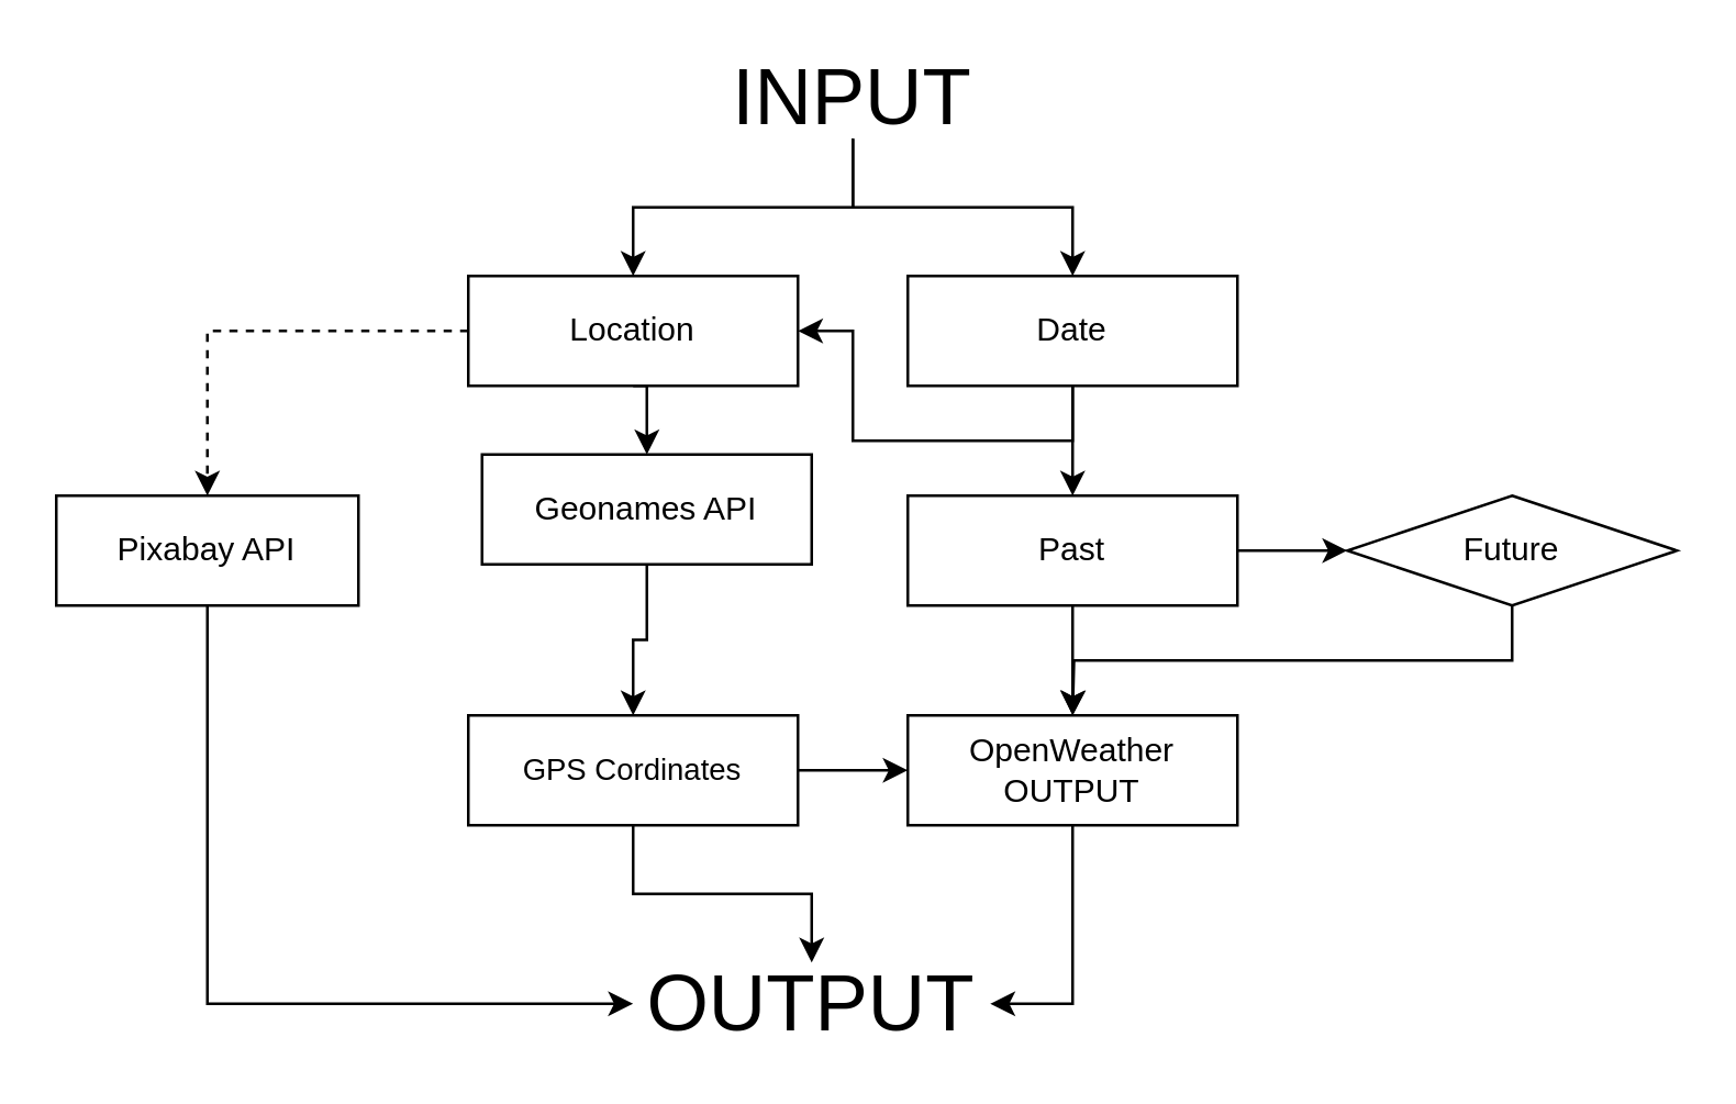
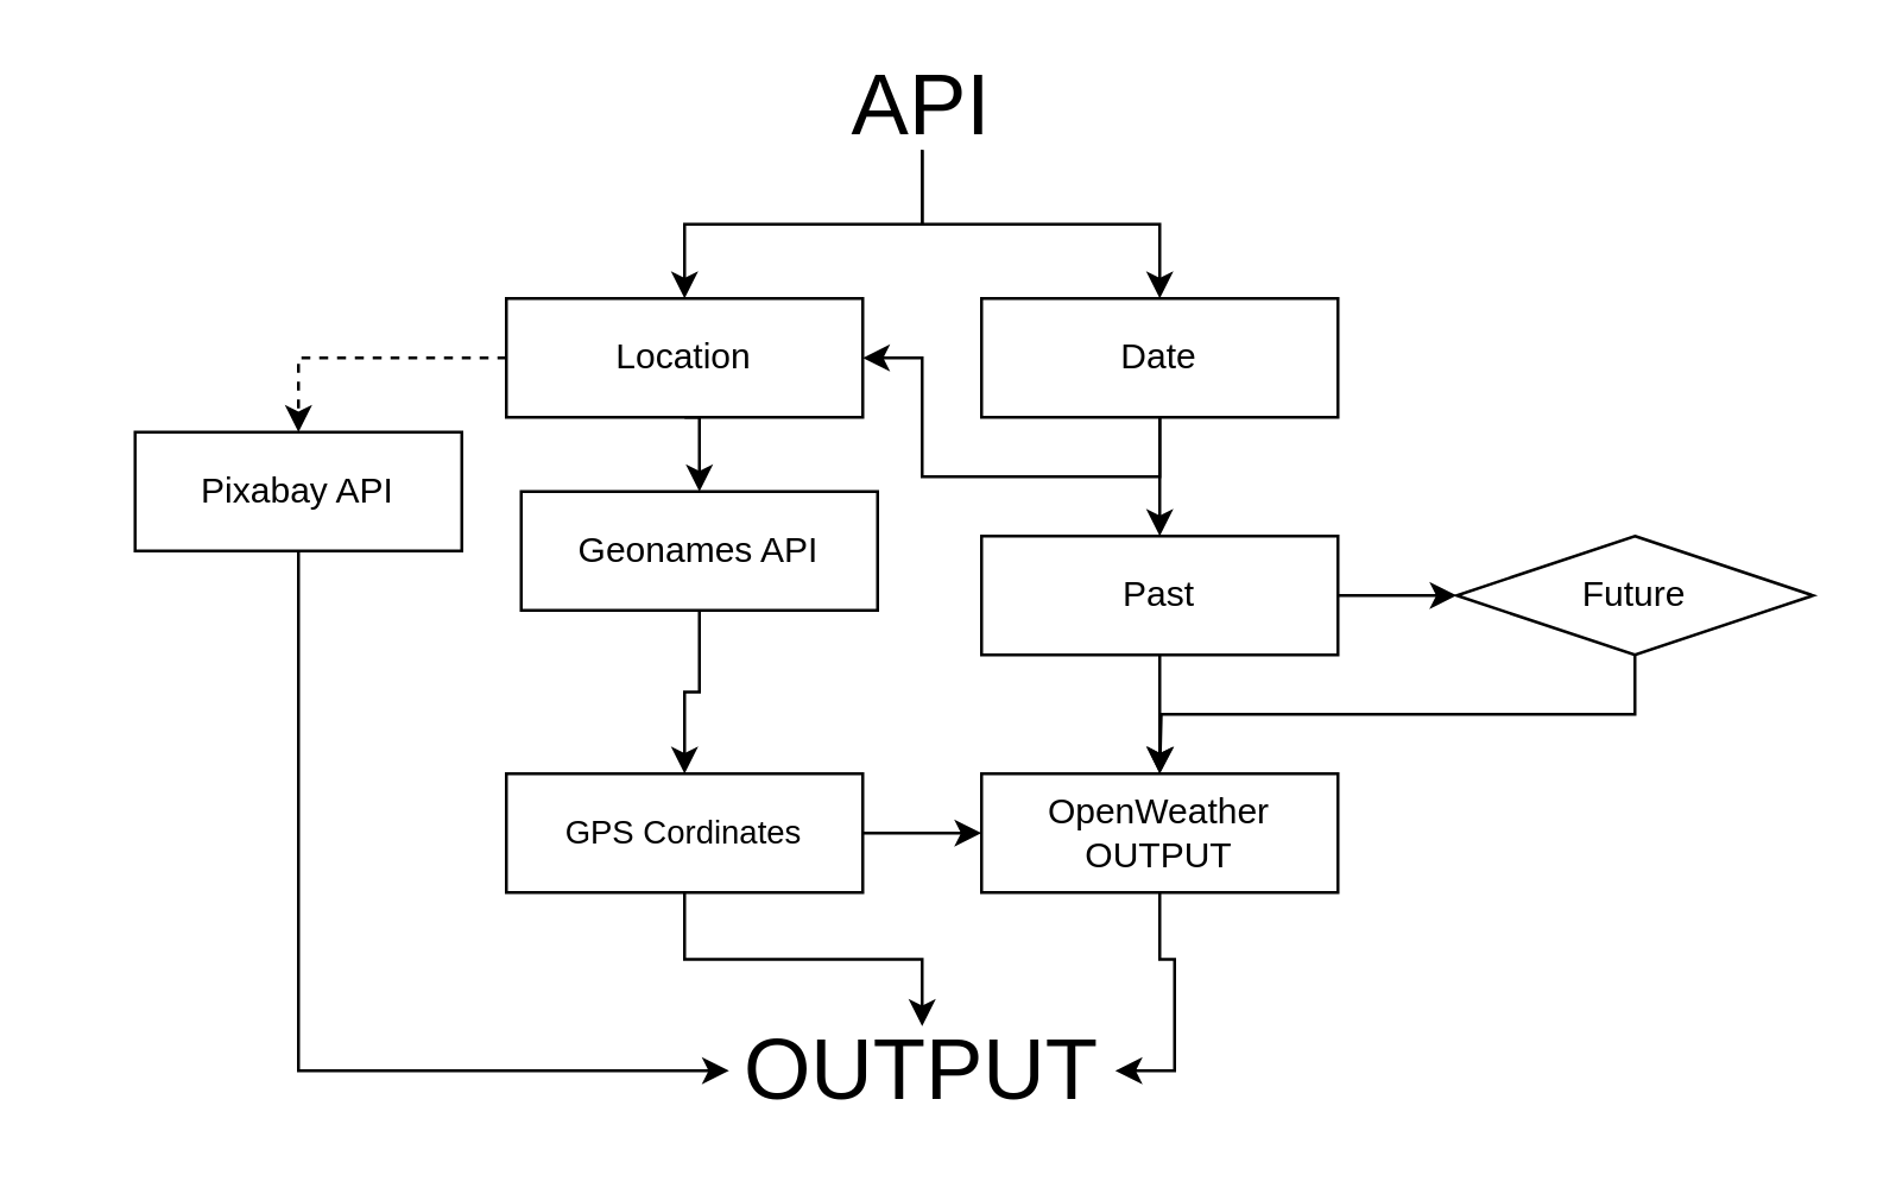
  <mxCell id="0" />
  <mxCell id="1" parent="0" />
  <mxCell id="2" style="edgeStyle=orthogonalEdgeStyle;rounded=0;orthogonalLoop=1;jettySize=auto;html=1;exitX=0.5;exitY=1;exitDx=0;exitDy=0;entryX=0.5;entryY=0;entryDx=0;entryDy=0;fontSize=16;" edge="1" parent="1" source="4" target="14"><mxGeometry relative="1" as="geometry" /></mxCell>
  <mxCell id="3" style="edgeStyle=orthogonalEdgeStyle;rounded=0;orthogonalLoop=1;jettySize=auto;html=1;exitX=0;exitY=0.5;exitDx=0;exitDy=0;entryX=0.5;entryY=0;entryDx=0;entryDy=0;fontSize=16;dashed=1;" edge="1" parent="1" source="4" target="24"><mxGeometry relative="1" as="geometry" /></mxCell>
  <mxCell id="4" value="Location" style="rounded=0;whiteSpace=wrap;html=1;" vertex="1" parent="1"><mxGeometry x="170" y="100" width="120" height="40" as="geometry" /></mxCell>
  <mxCell id="5" style="edgeStyle=orthogonalEdgeStyle;rounded=0;orthogonalLoop=1;jettySize=auto;html=1;exitX=0.5;exitY=1;exitDx=0;exitDy=0;entryX=0.5;entryY=0;entryDx=0;entryDy=0;fontSize=16;" edge="1" parent="1" source="7" target="22"><mxGeometry relative="1" as="geometry" /></mxCell>
  <mxCell id="6" value="" style="edgeStyle=orthogonalEdgeStyle;rounded=0;orthogonalLoop=1;jettySize=auto;html=1;fontSize=12;" edge="1" parent="1" source="7" target="9"><mxGeometry relative="1" as="geometry" /></mxCell>
  <mxCell id="7" value="Past" style="rounded=0;whiteSpace=wrap;html=1;" vertex="1" parent="1"><mxGeometry x="330" y="180" width="120" height="40" as="geometry" /></mxCell>
  <mxCell id="8" style="edgeStyle=orthogonalEdgeStyle;rounded=0;orthogonalLoop=1;jettySize=auto;html=1;exitX=0.5;exitY=1;exitDx=0;exitDy=0;fontSize=16;" edge="1" parent="1" source="9"><mxGeometry relative="1" as="geometry"><mxPoint x="390" y="260" as="targetPoint" /></mxGeometry></mxCell>
  <mxCell id="9" value="Future" style="rhombus;whiteSpace=wrap;html=1;" vertex="1" parent="1"><mxGeometry x="490" y="180" width="120" height="40" as="geometry" /></mxCell>
  <mxCell id="10" style="edgeStyle=orthogonalEdgeStyle;rounded=0;orthogonalLoop=1;jettySize=auto;html=1;exitX=1;exitY=0.5;exitDx=0;exitDy=0;entryX=0;entryY=0.5;entryDx=0;entryDy=0;fontSize=16;" edge="1" parent="1" source="12" target="22"><mxGeometry relative="1" as="geometry" /></mxCell>
  <mxCell id="11" style="edgeStyle=orthogonalEdgeStyle;rounded=0;orthogonalLoop=1;jettySize=auto;html=1;exitX=0.5;exitY=1;exitDx=0;exitDy=0;entryX=0.5;entryY=0;entryDx=0;entryDy=0;fontSize=12;" edge="1" parent="1" source="12" target="25"><mxGeometry relative="1" as="geometry" /></mxCell>
  <mxCell id="12" value="GPS Cordinates" style="rounded=0;whiteSpace=wrap;html=1;fontSize=11;" vertex="1" parent="1"><mxGeometry x="170" y="260" width="120" height="40" as="geometry" /></mxCell>
  <mxCell id="13" style="edgeStyle=orthogonalEdgeStyle;rounded=0;orthogonalLoop=1;jettySize=auto;html=1;exitX=0.5;exitY=1;exitDx=0;exitDy=0;entryX=0.5;entryY=0;entryDx=0;entryDy=0;fontSize=16;" edge="1" parent="1" source="14" target="12"><mxGeometry relative="1" as="geometry" /></mxCell>
  <mxCell id="14" value="Geonames API" style="rounded=0;whiteSpace=wrap;html=1;" vertex="1" parent="1"><mxGeometry x="175" y="165" width="120" height="40" as="geometry" /></mxCell>
  <mxCell id="15" style="edgeStyle=orthogonalEdgeStyle;rounded=0;orthogonalLoop=1;jettySize=auto;html=1;exitX=0.5;exitY=1;exitDx=0;exitDy=0;fontSize=16;" edge="1" parent="1" source="17" target="7"><mxGeometry relative="1" as="geometry" /></mxCell>
  <mxCell id="16" style="edgeStyle=orthogonalEdgeStyle;rounded=0;orthogonalLoop=1;jettySize=auto;html=1;exitX=0.5;exitY=1;exitDx=0;exitDy=0;fontSize=16;" edge="1" parent="1" source="17" target="4"><mxGeometry relative="1" as="geometry" /></mxCell>
  <mxCell id="17" value="Date" style="rounded=0;whiteSpace=wrap;html=1;" vertex="1" parent="1"><mxGeometry x="330" y="100" width="120" height="40" as="geometry" /></mxCell>
  <mxCell id="18" style="edgeStyle=orthogonalEdgeStyle;rounded=0;orthogonalLoop=1;jettySize=auto;html=1;exitX=0.5;exitY=1;exitDx=0;exitDy=0;entryX=0.5;entryY=0;entryDx=0;entryDy=0;fontSize=16;" edge="1" parent="1" source="20" target="4"><mxGeometry relative="1" as="geometry" /></mxCell>
  <mxCell id="19" style="edgeStyle=orthogonalEdgeStyle;rounded=0;orthogonalLoop=1;jettySize=auto;html=1;exitX=0.5;exitY=1;exitDx=0;exitDy=0;entryX=0.5;entryY=0;entryDx=0;entryDy=0;fontSize=16;" edge="1" parent="1" source="20" target="17"><mxGeometry relative="1" as="geometry" /></mxCell>
- <mxCell id="20" value="&lt;font style=&quot;font-size: 29px&quot;&gt;INPUT&lt;/font&gt;" style="text;html=1;strokeColor=none;fillColor=none;align=center;verticalAlign=middle;whiteSpace=wrap;rounded=0;fontSize=16;" vertex="1" parent="1"><mxGeometry x="260" y="20" width="100" height="30" as="geometry" /></mxCell>
+ <mxCell id="20" value="&lt;font style=&quot;font-size: 29px&quot;&gt;API&lt;/font&gt;" style="text;html=1;strokeColor=none;fillColor=none;align=center;verticalAlign=middle;whiteSpace=wrap;rounded=0;fontSize=16;" vertex="1" parent="1"><mxGeometry x="260" y="20" width="100" height="30" as="geometry" /></mxCell>
  <mxCell id="21" style="edgeStyle=orthogonalEdgeStyle;rounded=0;orthogonalLoop=1;jettySize=auto;html=1;exitX=0.5;exitY=1;exitDx=0;exitDy=0;entryX=1;entryY=0.5;entryDx=0;entryDy=0;fontSize=12;" edge="1" parent="1" source="22" target="25"><mxGeometry relative="1" as="geometry" /></mxCell>
  <mxCell id="22" value="&lt;font style=&quot;font-size: 12px;&quot;&gt;OpenWeather OUTPUT&lt;/font&gt;" style="rounded=0;whiteSpace=wrap;html=1;fontSize=12;" vertex="1" parent="1"><mxGeometry x="330" y="260" width="120" height="40" as="geometry" /></mxCell>
  <mxCell id="23" style="edgeStyle=orthogonalEdgeStyle;rounded=0;orthogonalLoop=1;jettySize=auto;html=1;exitX=0.5;exitY=1;exitDx=0;exitDy=0;fontSize=12;entryX=0;entryY=0.5;entryDx=0;entryDy=0;" edge="1" parent="1" source="24" target="25"><mxGeometry relative="1" as="geometry"><mxPoint x="210" y="440" as="targetPoint" /></mxGeometry></mxCell>
- <mxCell id="24" value="&lt;font style=&quot;font-size: 12px;&quot;&gt;Pixabay API&lt;/font&gt;" style="rounded=0;whiteSpace=wrap;html=1;fontSize=12;" vertex="1" parent="1"><mxGeometry x="20" y="180" width="110" height="40" as="geometry" /></mxCell>
- <mxCell id="25" value="&lt;font style=&quot;font-size: 29px&quot;&gt;OUTPUT&lt;/font&gt;" style="text;html=1;strokeColor=none;fillColor=none;align=center;verticalAlign=middle;whiteSpace=wrap;rounded=0;fontSize=16;" vertex="1" parent="1"><mxGeometry x="230" y="350" width="130" height="30" as="geometry" /></mxCell>
+ <mxCell id="24" value="&lt;font style=&quot;font-size: 12px;&quot;&gt;Pixabay API&lt;/font&gt;" style="rounded=0;whiteSpace=wrap;html=1;fontSize=12;" vertex="1" parent="1"><mxGeometry x="45" y="145" width="110" height="40" as="geometry" /></mxCell>
+ <mxCell id="25" value="&lt;font style=&quot;font-size: 29px&quot;&gt;OUTPUT&lt;/font&gt;" style="text;html=1;strokeColor=none;fillColor=none;align=center;verticalAlign=middle;whiteSpace=wrap;rounded=0;fontSize=16;" vertex="1" parent="1"><mxGeometry x="245" y="345" width="130" height="30" as="geometry" /></mxCell>
